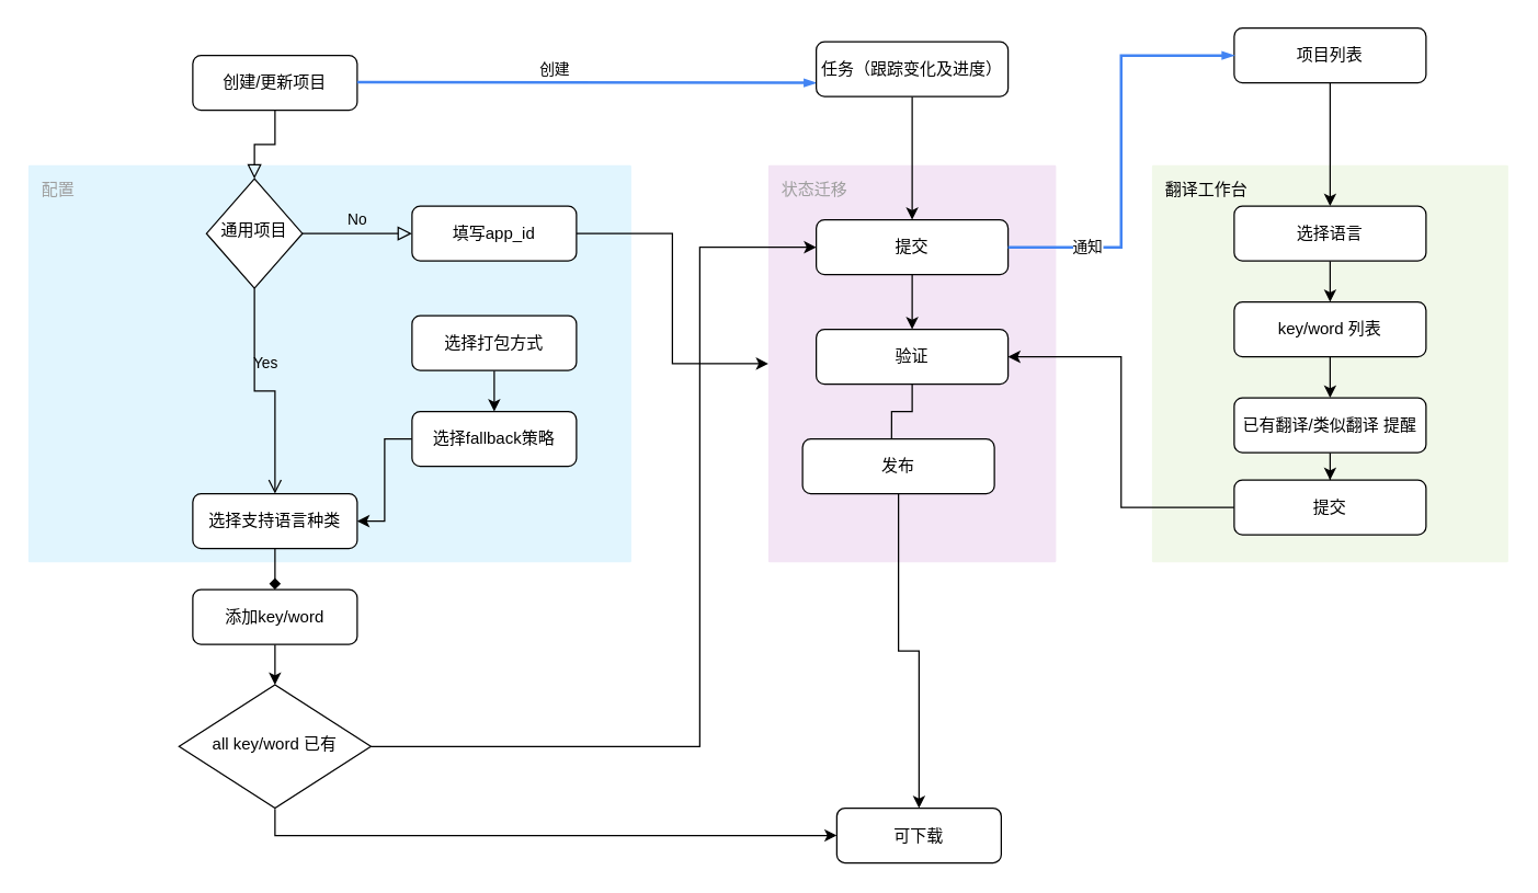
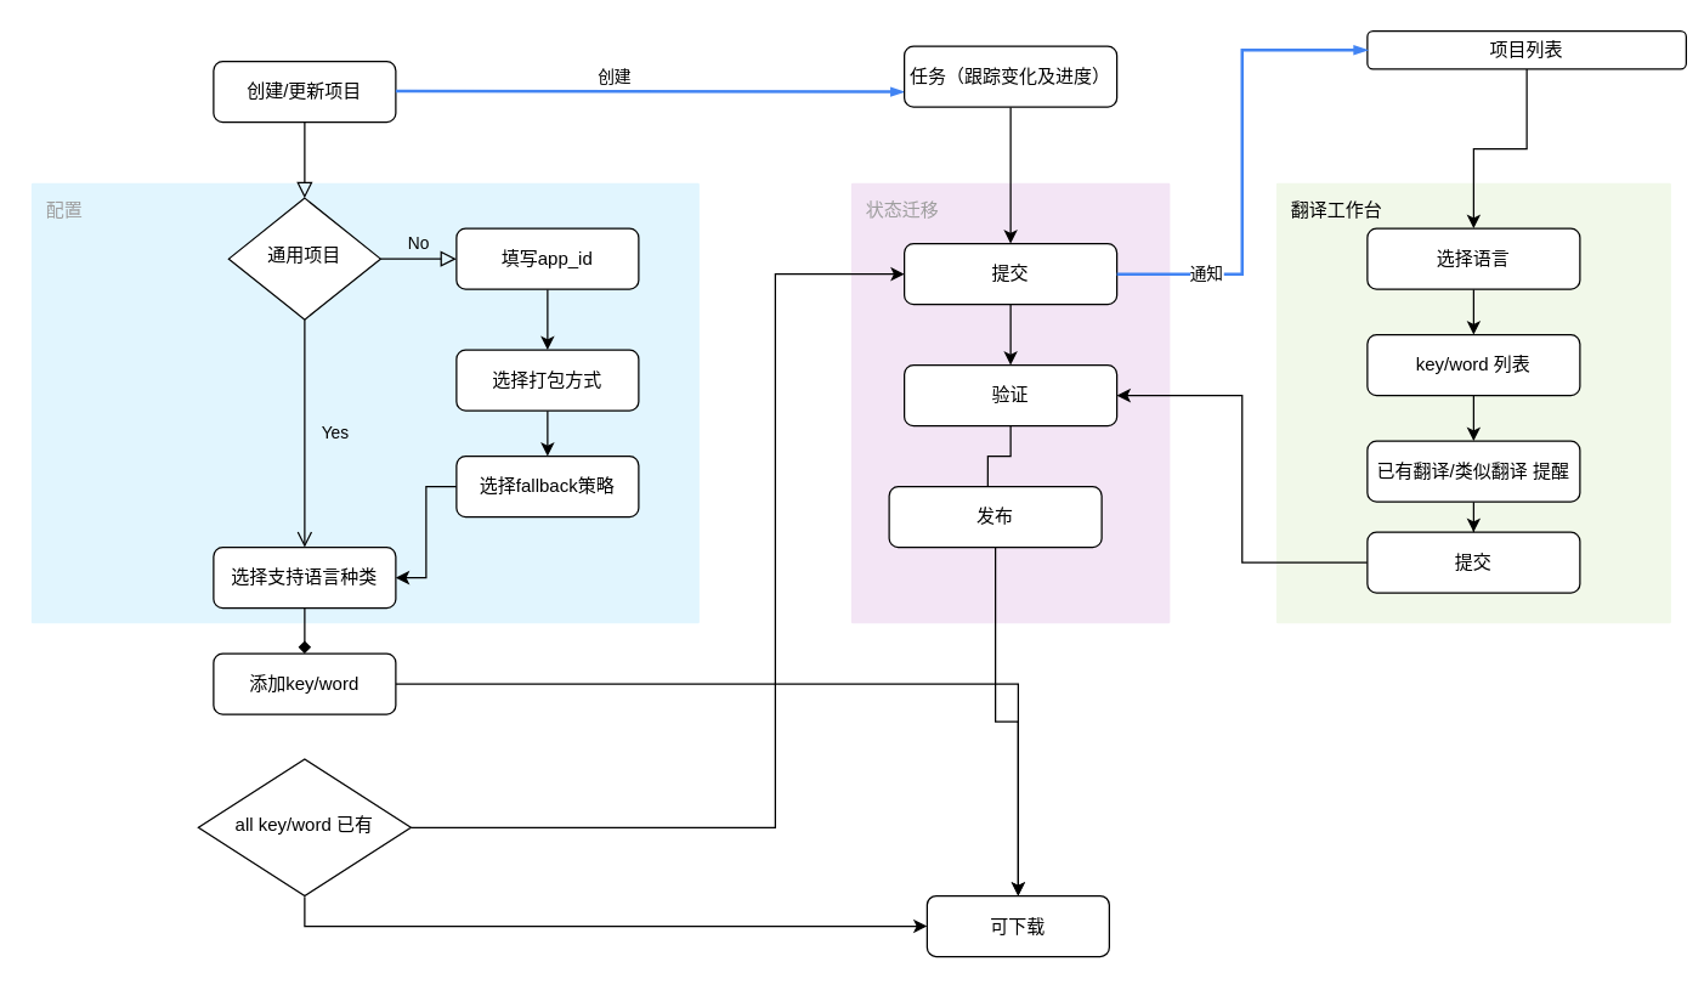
  <mxCell id="0" />
  <mxCell id="1" parent="0" />
  <mxCell id="2" value="状态迁移" style="sketch=0;points=[[0,0,0],[0.25,0,0],[0.5,0,0],[0.75,0,0],[1,0,0],[1,0.25,0],[1,0.5,0],[1,0.75,0],[1,1,0],[0.75,1,0],[0.5,1,0],[0.25,1,0],[0,1,0],[0,0.75,0],[0,0.5,0],[0,0.25,0]];rounded=1;absoluteArcSize=1;arcSize=2;html=1;strokeColor=none;gradientColor=none;shadow=0;dashed=0;fontSize=12;fontColor=#9E9E9E;align=left;verticalAlign=top;spacing=10;spacingTop=-4;fillColor=#F3E5F5;" vertex="1" parent="1"><mxGeometry x="560" y="120" width="210" height="290" as="geometry" /></mxCell>
  <mxCell id="3" value="配置" style="sketch=0;points=[[0,0,0],[0.25,0,0],[0.5,0,0],[0.75,0,0],[1,0,0],[1,0.25,0],[1,0.5,0],[1,0.75,0],[1,1,0],[0.75,1,0],[0.5,1,0],[0.25,1,0],[0,1,0],[0,0.75,0],[0,0.5,0],[0,0.25,0]];rounded=1;absoluteArcSize=1;arcSize=2;html=1;strokeColor=none;gradientColor=none;shadow=0;dashed=0;fontSize=12;fontColor=#9E9E9E;align=left;verticalAlign=top;spacing=10;spacingTop=-4;fillColor=#E1F5FE;" vertex="1" parent="1"><mxGeometry x="20" y="120" width="440" height="290" as="geometry" /></mxCell>
  <mxCell id="4" value="" style="rounded=0;html=1;jettySize=auto;orthogonalLoop=1;fontSize=11;endArrow=block;endFill=0;endSize=8;strokeWidth=1;shadow=0;labelBackgroundColor=none;edgeStyle=orthogonalEdgeStyle;" parent="1" source="5" target="8" edge="1"><mxGeometry relative="1" as="geometry" /></mxCell>
  <mxCell id="5" value="创建/更新项目" style="rounded=1;whiteSpace=wrap;html=1;fontSize=12;glass=0;strokeWidth=1;shadow=0;" parent="1" vertex="1"><mxGeometry x="140" y="40" width="120" height="40" as="geometry" /></mxCell>
  <mxCell id="6" value="Yes" style="rounded=0;html=1;jettySize=auto;orthogonalLoop=1;fontSize=11;endArrow=open;endFill=0;endSize=8;strokeWidth=1;shadow=0;labelBackgroundColor=none;edgeStyle=orthogonalEdgeStyle;entryX=0.5;entryY=0;entryDx=0;entryDy=0;" parent="1" source="8" target="12" edge="1"><mxGeometry y="20" relative="1" as="geometry"><mxPoint as="offset" /><mxPoint x="200" y="250" as="targetPoint" /></mxGeometry></mxCell>
  <mxCell id="7" value="No" style="edgeStyle=orthogonalEdgeStyle;rounded=0;html=1;jettySize=auto;orthogonalLoop=1;fontSize=11;endArrow=block;endFill=0;endSize=8;strokeWidth=1;shadow=0;labelBackgroundColor=none;" parent="1" source="8" target="10" edge="1"><mxGeometry y="10" relative="1" as="geometry"><mxPoint as="offset" /></mxGeometry></mxCell>
- <mxCell id="8" value="通用项目" style="rhombus;whiteSpace=wrap;html=1;shadow=0;fontFamily=Helvetica;fontSize=12;align=center;strokeWidth=1;spacing=6;spacingTop=-4;" parent="1" vertex="1"><mxGeometry x="150" y="130" width="70" height="80" as="geometry" /></mxCell>
- <mxCell id="9" value="" style="edgeStyle=orthogonalEdgeStyle;rounded=0;orthogonalLoop=1;jettySize=auto;html=1;" edge="1" parent="1" source="10" target="2"><mxGeometry relative="1" as="geometry" /></mxCell>
+ <mxCell id="8" value="通用项目" style="rhombus;whiteSpace=wrap;html=1;shadow=0;fontFamily=Helvetica;fontSize=12;align=center;strokeWidth=1;spacing=6;spacingTop=-4;" parent="1" vertex="1"><mxGeometry x="150" y="130" width="100" height="80" as="geometry" /></mxCell>
+ <mxCell id="9" value="" style="edgeStyle=orthogonalEdgeStyle;rounded=0;orthogonalLoop=1;jettySize=auto;html=1;" edge="1" parent="1" source="10" target="14"><mxGeometry relative="1" as="geometry" /></mxCell>
  <mxCell id="10" value="填写app_id" style="rounded=1;whiteSpace=wrap;html=1;fontSize=12;glass=0;strokeWidth=1;shadow=0;" parent="1" vertex="1"><mxGeometry x="300" y="150" width="120" height="40" as="geometry" /></mxCell>
  <mxCell id="11" style="edgeStyle=orthogonalEdgeStyle;rounded=0;orthogonalLoop=1;jettySize=auto;html=1;endArrow=diamond;" edge="1" parent="1" source="12" target="19"><mxGeometry relative="1" as="geometry" /></mxCell>
  <mxCell id="12" value="选择支持语言种类" style="rounded=1;whiteSpace=wrap;html=1;fontSize=12;glass=0;strokeWidth=1;shadow=0;" parent="1" vertex="1"><mxGeometry x="140" y="360" width="120" height="40" as="geometry" /></mxCell>
  <mxCell id="13" style="edgeStyle=orthogonalEdgeStyle;rounded=0;orthogonalLoop=1;jettySize=auto;html=1;" edge="1" parent="1" source="14" target="16"><mxGeometry relative="1" as="geometry" /></mxCell>
  <mxCell id="14" value="选择打包方式" style="rounded=1;whiteSpace=wrap;html=1;fontSize=12;glass=0;strokeWidth=1;shadow=0;" parent="1" vertex="1"><mxGeometry x="300" y="230" width="120" height="40" as="geometry" /></mxCell>
  <mxCell id="15" style="edgeStyle=orthogonalEdgeStyle;rounded=0;orthogonalLoop=1;jettySize=auto;html=1;entryX=1;entryY=0.5;entryDx=0;entryDy=0;" edge="1" parent="1" source="16" target="12"><mxGeometry relative="1" as="geometry" /></mxCell>
  <mxCell id="16" value="选择fallback策略" style="rounded=1;whiteSpace=wrap;html=1;fontSize=12;glass=0;strokeWidth=1;shadow=0;" vertex="1" parent="1"><mxGeometry x="300" y="300" width="120" height="40" as="geometry" /></mxCell>
  <mxCell id="17" style="edgeStyle=orthogonalEdgeStyle;rounded=0;orthogonalLoop=1;jettySize=auto;html=1;entryX=0;entryY=0.5;entryDx=0;entryDy=0;exitX=1;exitY=0.5;exitDx=0;exitDy=0;" edge="1" parent="1" source="44" target="25"><mxGeometry relative="1" as="geometry"><Array as="points"><mxPoint x="510" y="545" /><mxPoint x="510" y="180" /></Array></mxGeometry></mxCell>
- <mxCell id="18" style="edgeStyle=orthogonalEdgeStyle;rounded=0;orthogonalLoop=1;jettySize=auto;html=1;" edge="1" parent="1" source="19" target="44"><mxGeometry relative="1" as="geometry" /></mxCell>
+ <mxCell id="18" style="edgeStyle=orthogonalEdgeStyle;rounded=0;orthogonalLoop=1;jettySize=auto;html=1;" edge="1" parent="1" source="19" target="45"><mxGeometry relative="1" as="geometry" /></mxCell>
  <mxCell id="19" value="添加key/word" style="rounded=1;whiteSpace=wrap;html=1;fontSize=12;glass=0;strokeWidth=1;shadow=0;" vertex="1" parent="1"><mxGeometry x="140" y="430" width="120" height="40" as="geometry" /></mxCell>
  <mxCell id="20" value="" style="edgeStyle=orthogonalEdgeStyle;fontSize=12;html=1;endArrow=blockThin;endFill=1;rounded=0;strokeWidth=2;endSize=4;startSize=4;dashed=0;strokeColor=#4284F3;entryX=0;entryY=0.75;entryDx=0;entryDy=0;" edge="1" parent="1" target="23"><mxGeometry width="100" relative="1" as="geometry"><mxPoint x="260" y="59.5" as="sourcePoint" /><mxPoint x="560" y="60" as="targetPoint" /></mxGeometry></mxCell>
  <mxCell id="21" value="创建" style="edgeLabel;html=1;align=center;verticalAlign=middle;resizable=0;points=[];" vertex="1" connectable="0" parent="20"><mxGeometry x="0.295" relative="1" as="geometry"><mxPoint x="-73" y="-10" as="offset" /></mxGeometry></mxCell>
  <mxCell id="22" style="edgeStyle=orthogonalEdgeStyle;rounded=0;orthogonalLoop=1;jettySize=auto;html=1;" edge="1" parent="1" source="23" target="25"><mxGeometry relative="1" as="geometry" /></mxCell>
  <mxCell id="23" value="任务（跟踪变化及进度）" style="rounded=1;whiteSpace=wrap;html=1;fontSize=12;glass=0;strokeWidth=1;shadow=0;" vertex="1" parent="1"><mxGeometry x="595" y="30" width="140" height="40" as="geometry" /></mxCell>
  <mxCell id="24" style="edgeStyle=orthogonalEdgeStyle;rounded=0;orthogonalLoop=1;jettySize=auto;html=1;" edge="1" parent="1" source="25" target="27"><mxGeometry relative="1" as="geometry" /></mxCell>
  <mxCell id="25" value="提交" style="rounded=1;whiteSpace=wrap;html=1;fontSize=12;glass=0;strokeWidth=1;shadow=0;" vertex="1" parent="1"><mxGeometry x="595" y="160" width="140" height="40" as="geometry" /></mxCell>
  <mxCell id="26" style="edgeStyle=orthogonalEdgeStyle;rounded=0;orthogonalLoop=1;jettySize=auto;html=1;entryX=0.464;entryY=0.25;entryDx=0;entryDy=0;entryPerimeter=0;" edge="1" parent="1" source="27" target="29"><mxGeometry relative="1" as="geometry" /></mxCell>
  <mxCell id="27" value="验证&lt;span style=&quot;color: rgba(0 , 0 , 0 , 0) ; font-family: monospace ; font-size: 0px&quot;&gt;%3CmxGraphModel%3E%3Croot%3E%3CmxCell%20id%3D%220%22%2F%3E%3CmxCell%20id%3D%221%22%20parent%3D%220%22%2F%3E%3CmxCell%20id%3D%222%22%20value%3D%22%E6%8F%90%E4%BA%A4%22%20style%3D%22rounded%3D1%3BwhiteSpace%3Dwrap%3Bhtml%3D1%3BfontSize%3D12%3Bglass%3D0%3BstrokeWidth%3D1%3Bshadow%3D0%3B%22%20vertex%3D%221%22%20parent%3D%221%22%3E%3CmxGeometry%20x%3D%22615%22%20y%3D%22200%22%20width%3D%22140%22%20height%3D%2240%22%20as%3D%22geometry%22%2F%3E%3C%2FmxCell%3E%3C%2Froot%3E%3C%2FmxGraphModel%3E&lt;/span&gt;" style="rounded=1;whiteSpace=wrap;html=1;fontSize=12;glass=0;strokeWidth=1;shadow=0;" vertex="1" parent="1"><mxGeometry x="595" y="240" width="140" height="40" as="geometry" /></mxCell>
  <mxCell id="28" style="edgeStyle=orthogonalEdgeStyle;rounded=0;orthogonalLoop=1;jettySize=auto;html=1;entryX=0.5;entryY=0;entryDx=0;entryDy=0;" edge="1" parent="1" source="29" target="45"><mxGeometry relative="1" as="geometry"><mxPoint x="670" y="435" as="targetPoint" /></mxGeometry></mxCell>
  <mxCell id="29" value="发布" style="rounded=1;whiteSpace=wrap;html=1;fontSize=12;glass=0;strokeWidth=1;shadow=0;" vertex="1" parent="1"><mxGeometry x="585" y="320" width="140" height="40" as="geometry" /></mxCell>
  <mxCell id="30" value="&lt;span style=&quot;color: rgb(0 , 0 , 0) ; text-align: center&quot;&gt;翻译工作台&lt;/span&gt;" style="sketch=0;points=[[0,0,0],[0.25,0,0],[0.5,0,0],[0.75,0,0],[1,0,0],[1,0.25,0],[1,0.5,0],[1,0.75,0],[1,1,0],[0.75,1,0],[0.5,1,0],[0.25,1,0],[0,1,0],[0,0.75,0],[0,0.5,0],[0,0.25,0]];rounded=1;absoluteArcSize=1;arcSize=2;html=1;strokeColor=none;gradientColor=none;shadow=0;dashed=0;fontSize=12;fontColor=#9E9E9E;align=left;verticalAlign=top;spacing=10;spacingTop=-4;fillColor=#F1F8E9;" vertex="1" parent="1"><mxGeometry x="840" y="120" width="260" height="290" as="geometry" /></mxCell>
  <mxCell id="31" style="edgeStyle=orthogonalEdgeStyle;rounded=0;orthogonalLoop=1;jettySize=auto;html=1;entryX=0.5;entryY=0;entryDx=0;entryDy=0;" edge="1" parent="1" source="32" target="36"><mxGeometry relative="1" as="geometry" /></mxCell>
- <mxCell id="32" value="项目列表" style="rounded=1;whiteSpace=wrap;html=1;fontSize=12;glass=0;strokeWidth=1;shadow=0;" vertex="1" parent="1"><mxGeometry x="900" y="20" width="140" height="40" as="geometry" /></mxCell>
+ <mxCell id="32" value="项目列表" style="rounded=1;whiteSpace=wrap;html=1;fontSize=12;glass=0;strokeWidth=1;shadow=0;" vertex="1" parent="1"><mxGeometry x="900" y="20" width="210" height="25" as="geometry" /></mxCell>
  <mxCell id="33" value="" style="edgeStyle=orthogonalEdgeStyle;fontSize=12;html=1;endArrow=blockThin;endFill=1;rounded=0;strokeWidth=2;endSize=4;startSize=4;dashed=0;strokeColor=#4284F3;entryX=0;entryY=0.5;entryDx=0;entryDy=0;exitX=1;exitY=0.5;exitDx=0;exitDy=0;" edge="1" parent="1" source="25" target="32"><mxGeometry width="100" relative="1" as="geometry"><mxPoint x="620" y="210" as="sourcePoint" /><mxPoint x="720" y="210" as="targetPoint" /></mxGeometry></mxCell>
  <mxCell id="34" value="通知" style="edgeLabel;html=1;align=center;verticalAlign=middle;resizable=0;points=[];" vertex="1" connectable="0" parent="33"><mxGeometry x="-0.626" y="1" relative="1" as="geometry"><mxPoint as="offset" /></mxGeometry></mxCell>
  <mxCell id="35" style="edgeStyle=orthogonalEdgeStyle;rounded=0;orthogonalLoop=1;jettySize=auto;html=1;" edge="1" parent="1" source="36" target="38"><mxGeometry relative="1" as="geometry" /></mxCell>
  <mxCell id="36" value="选择语言&lt;span style=&quot;color: rgba(0 , 0 , 0 , 0) ; font-family: monospace ; font-size: 0px&quot;&gt;%3CmxGraphModel%3E%3Croot%3E%3CmxCell%20id%3D%220%22%2F%3E%3CmxCell%20id%3D%221%22%20parent%3D%220%22%2F%3E%3CmxCell%20id%3D%222%22%20value%3D%22%E6%8F%90%E4%BA%A4%22%20style%3D%22rounded%3D1%3BwhiteSpace%3Dwrap%3Bhtml%3D1%3BfontSize%3D12%3Bglass%3D0%3BstrokeWidth%3D1%3Bshadow%3D0%3B%22%20vertex%3D%221%22%20parent%3D%221%22%3E%3CmxGeometry%20x%3D%22615%22%20y%3D%22200%22%20width%3D%22140%22%20height%3D%2240%22%20as%3D%22geometry%22%2F%3E%3C%2FmxCell%3E%3C%2Froot%3E%3C%2FmxGraphModel%3E&lt;/span&gt;" style="rounded=1;whiteSpace=wrap;html=1;fontSize=12;glass=0;strokeWidth=1;shadow=0;" vertex="1" parent="1"><mxGeometry x="900" y="150" width="140" height="40" as="geometry" /></mxCell>
  <mxCell id="37" style="edgeStyle=orthogonalEdgeStyle;rounded=0;orthogonalLoop=1;jettySize=auto;html=1;" edge="1" parent="1" source="38" target="40"><mxGeometry relative="1" as="geometry" /></mxCell>
  <mxCell id="38" value="key/word 列表" style="rounded=1;whiteSpace=wrap;html=1;fontSize=12;glass=0;strokeWidth=1;shadow=0;" vertex="1" parent="1"><mxGeometry x="900" y="220" width="140" height="40" as="geometry" /></mxCell>
  <mxCell id="39" style="edgeStyle=orthogonalEdgeStyle;rounded=0;orthogonalLoop=1;jettySize=auto;html=1;" edge="1" parent="1" source="40" target="42"><mxGeometry relative="1" as="geometry" /></mxCell>
  <mxCell id="40" value="已有翻译/类似翻译&amp;nbsp;提醒" style="rounded=1;whiteSpace=wrap;html=1;fontSize=12;glass=0;strokeWidth=1;shadow=0;" vertex="1" parent="1"><mxGeometry x="900" y="290" width="140" height="40" as="geometry" /></mxCell>
  <mxCell id="41" style="edgeStyle=orthogonalEdgeStyle;rounded=0;orthogonalLoop=1;jettySize=auto;html=1;entryX=1;entryY=0.5;entryDx=0;entryDy=0;" edge="1" parent="1" source="42" target="27"><mxGeometry relative="1" as="geometry" /></mxCell>
  <mxCell id="42" value="提交" style="rounded=1;whiteSpace=wrap;html=1;fontSize=12;glass=0;strokeWidth=1;shadow=0;" vertex="1" parent="1"><mxGeometry x="900" y="350" width="140" height="40" as="geometry" /></mxCell>
  <mxCell id="43" style="edgeStyle=orthogonalEdgeStyle;rounded=0;orthogonalLoop=1;jettySize=auto;html=1;entryX=0;entryY=0.5;entryDx=0;entryDy=0;" edge="1" parent="1" target="45"><mxGeometry relative="1" as="geometry"><mxPoint x="200" y="590" as="sourcePoint" /><Array as="points"><mxPoint x="200" y="610" /><mxPoint x="610" y="610" /></Array></mxGeometry></mxCell>
  <mxCell id="44" value="all key/word&amp;nbsp;已有" style="rhombus;whiteSpace=wrap;html=1;shadow=0;fontFamily=Helvetica;fontSize=12;align=center;strokeWidth=1;spacing=6;spacingTop=-4;" vertex="1" parent="1"><mxGeometry x="130" y="499.5" width="140" height="90" as="geometry" /></mxCell>
  <mxCell id="45" value="可下载" style="rounded=1;whiteSpace=wrap;html=1;fontSize=12;glass=0;strokeWidth=1;shadow=0;" vertex="1" parent="1"><mxGeometry x="610" y="589.5" width="120" height="40" as="geometry" /></mxCell>
